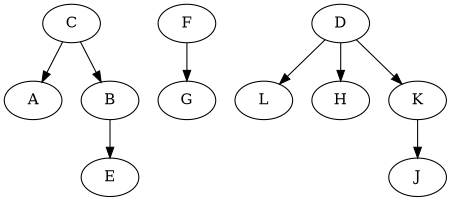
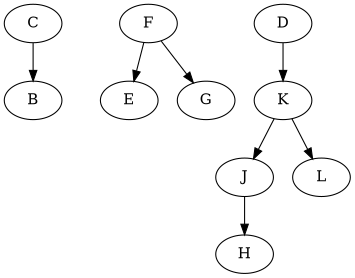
  strict digraph {
-   A [F=1]
    B [O=1]
    E [F=1]
    G [F=1]
    J [O=1]
    L [O=1]
    C
    D
    H
    K
    F
-   C -> A
    C -> B
-   D -> H
+   J -> H
    D -> K
    K -> J
-   D -> L
-   B -> E
+   K -> L
+   F -> E
    F -> G
  }
